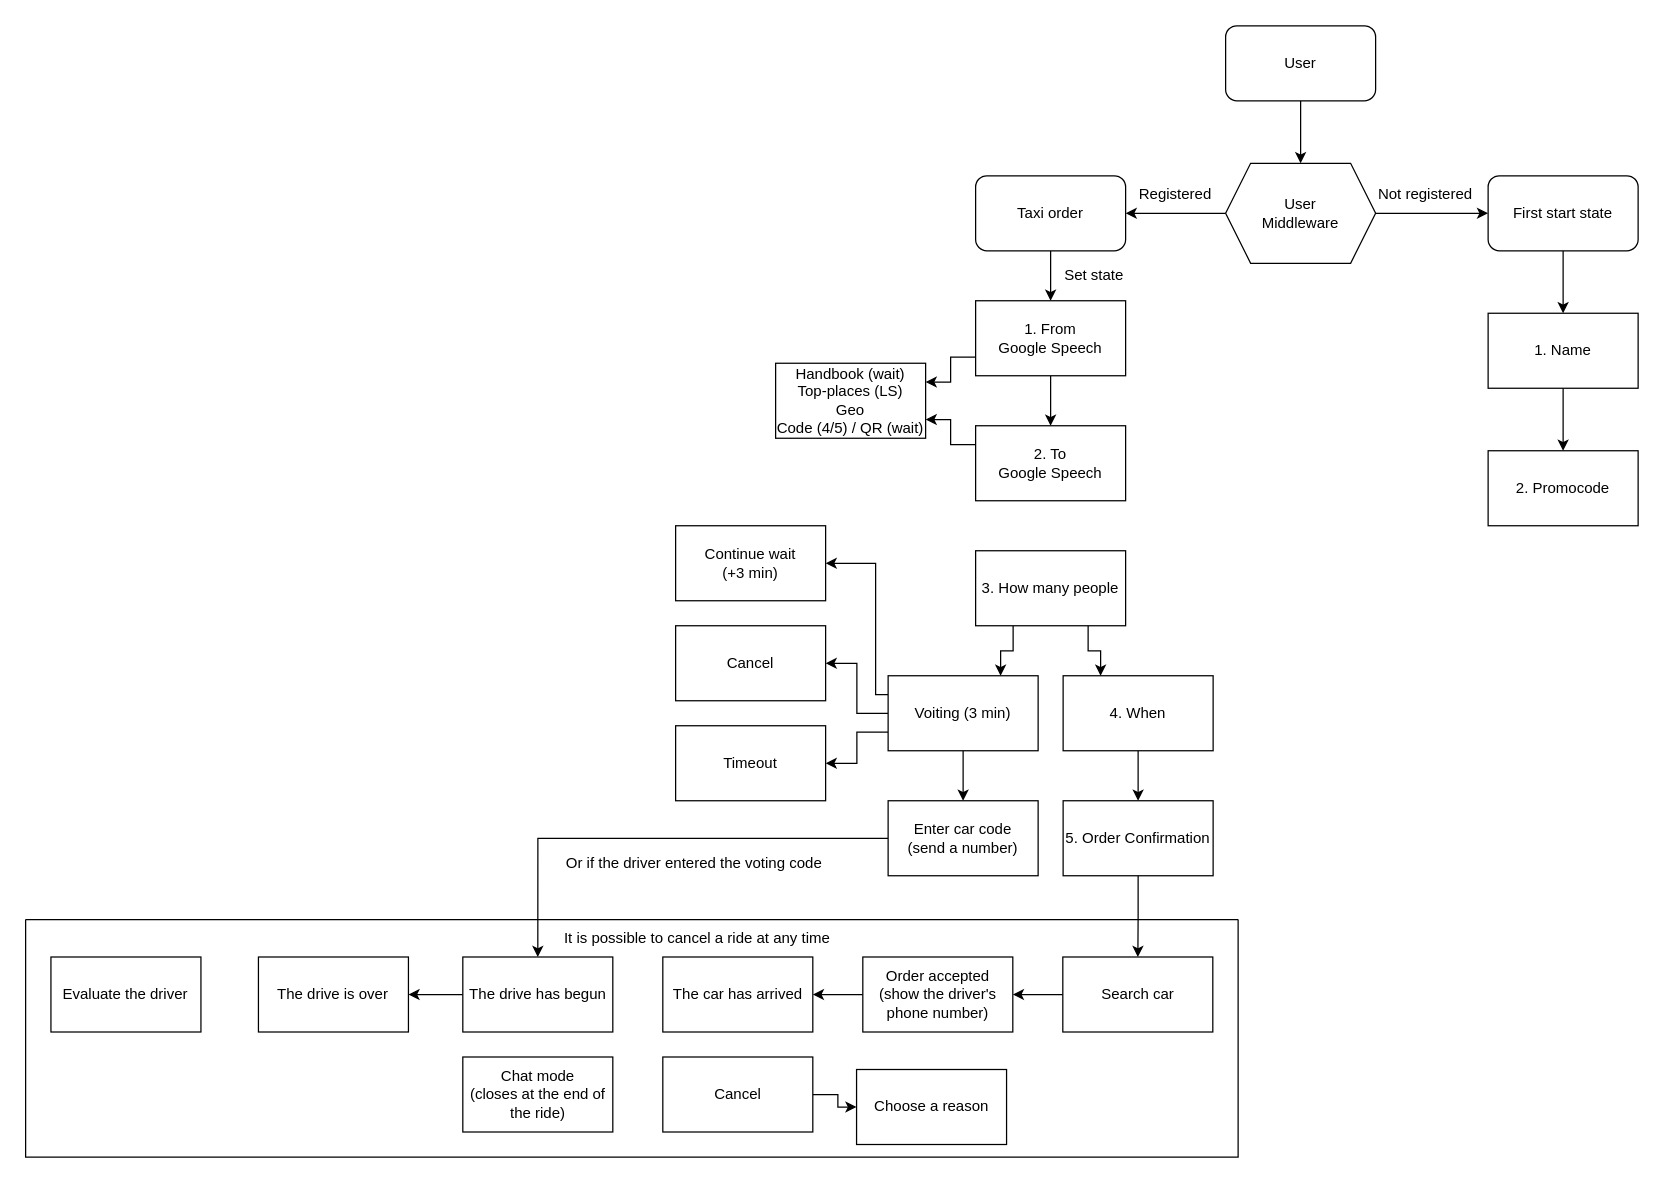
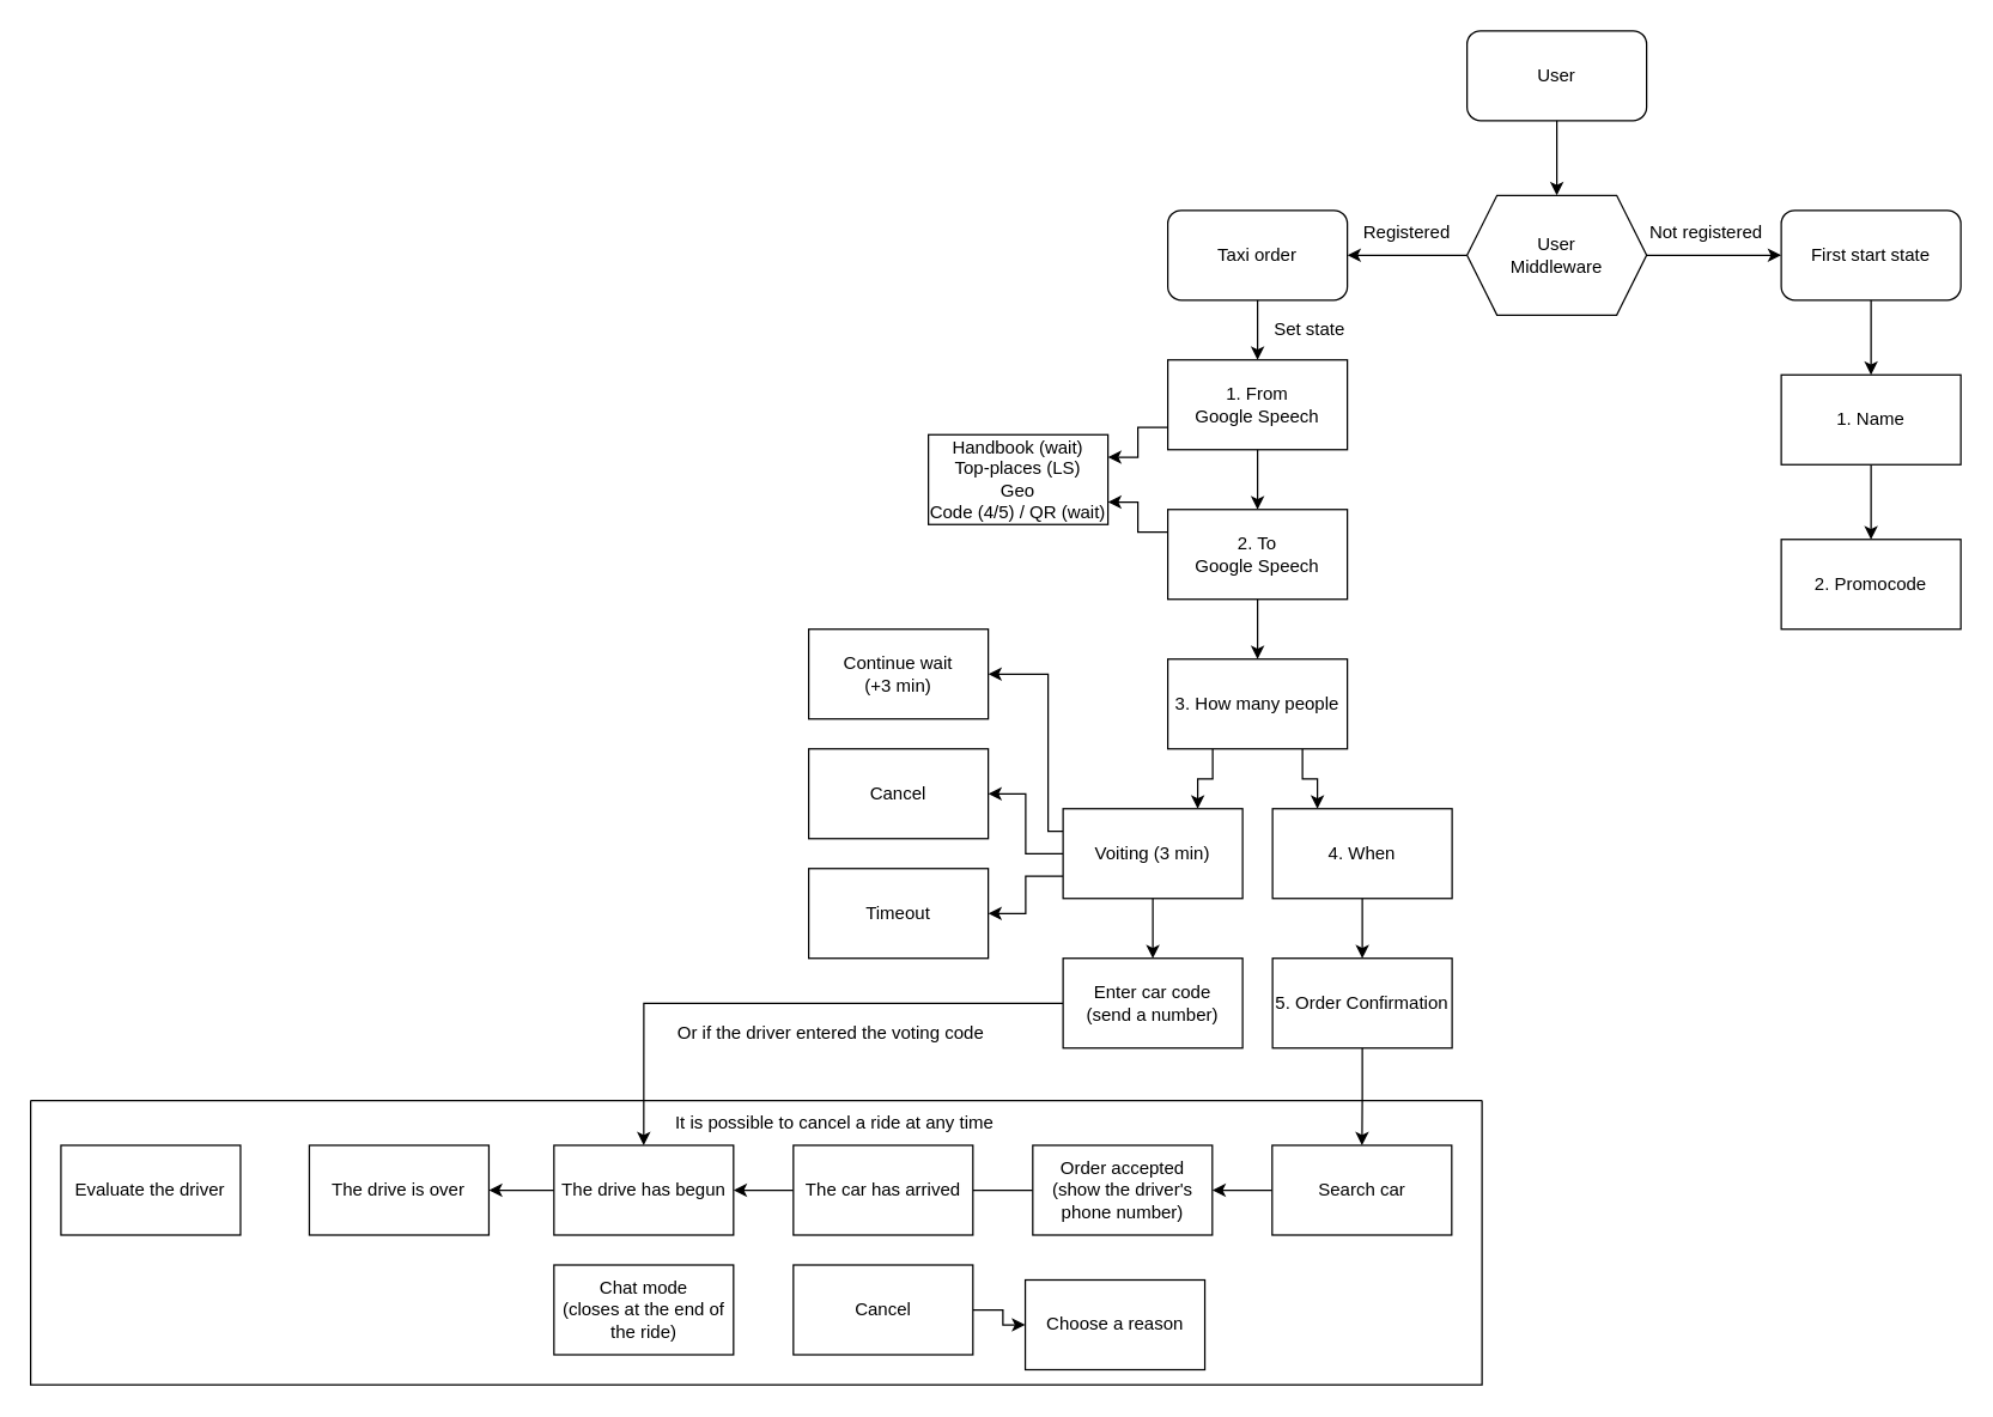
  <mxCell id="0" />
  <mxCell id="1" parent="0" />
  <mxCell id="2" value="" style="edgeStyle=orthogonalEdgeStyle;rounded=0;orthogonalLoop=1;jettySize=auto;html=1;" parent="1" source="3" target="6" edge="1"><mxGeometry relative="1" as="geometry" /></mxCell>
  <mxCell id="3" value="User" style="rounded=1;whiteSpace=wrap;html=1;" parent="1" vertex="1"><mxGeometry x="980" y="20" width="120" height="60" as="geometry" /></mxCell>
  <mxCell id="4" value="" style="edgeStyle=orthogonalEdgeStyle;rounded=0;orthogonalLoop=1;jettySize=auto;html=1;" parent="1" source="6" target="8" edge="1"><mxGeometry relative="1" as="geometry" /></mxCell>
  <mxCell id="5" value="" style="edgeStyle=orthogonalEdgeStyle;rounded=0;orthogonalLoop=1;jettySize=auto;html=1;" parent="1" source="6" edge="1"><mxGeometry relative="1" as="geometry"><mxPoint x="900" y="170" as="targetPoint" /></mxGeometry></mxCell>
  <mxCell id="6" value="User&lt;div&gt;Middleware&lt;/div&gt;" style="shape=hexagon;perimeter=hexagonPerimeter2;whiteSpace=wrap;html=1;fixedSize=1;" parent="1" vertex="1"><mxGeometry x="980" y="130" width="120" height="80" as="geometry" /></mxCell>
  <mxCell id="7" value="" style="edgeStyle=orthogonalEdgeStyle;rounded=0;orthogonalLoop=1;jettySize=auto;html=1;" parent="1" source="8" target="12" edge="1"><mxGeometry relative="1" as="geometry" /></mxCell>
  <mxCell id="8" value="First start state" style="rounded=1;whiteSpace=wrap;html=1;" parent="1" vertex="1"><mxGeometry x="1190" y="140" width="120" height="60" as="geometry" /></mxCell>
  <mxCell id="9" value="" style="edgeStyle=orthogonalEdgeStyle;rounded=0;orthogonalLoop=1;jettySize=auto;html=1;" parent="1" source="10" target="18" edge="1"><mxGeometry relative="1" as="geometry" /></mxCell>
  <mxCell id="10" value="Taxi order" style="rounded=1;whiteSpace=wrap;html=1;" parent="1" vertex="1"><mxGeometry x="780" y="140" width="120" height="60" as="geometry" /></mxCell>
  <mxCell id="11" value="" style="edgeStyle=orthogonalEdgeStyle;rounded=0;orthogonalLoop=1;jettySize=auto;html=1;" parent="1" source="12" edge="1"><mxGeometry relative="1" as="geometry"><mxPoint x="1250" y="360" as="targetPoint" /></mxGeometry></mxCell>
  <mxCell id="12" value="1. Name" style="rounded=0;whiteSpace=wrap;html=1;" parent="1" vertex="1"><mxGeometry x="1190" y="250" width="120" height="60" as="geometry" /></mxCell>
  <mxCell id="13" value="2. Promocode" style="rounded=0;whiteSpace=wrap;html=1;" parent="1" vertex="1"><mxGeometry x="1190" y="360" width="120" height="60" as="geometry" /></mxCell>
  <mxCell id="14" value="Not registered" style="text;html=1;align=center;verticalAlign=middle;whiteSpace=wrap;rounded=0;" parent="1" vertex="1"><mxGeometry x="1100" y="140" width="80" height="30" as="geometry" /></mxCell>
  <mxCell id="15" value="Registered" style="text;html=1;align=center;verticalAlign=middle;whiteSpace=wrap;rounded=0;" parent="1" vertex="1"><mxGeometry x="900" y="140" width="80" height="30" as="geometry" /></mxCell>
  <mxCell id="16" value="" style="edgeStyle=orthogonalEdgeStyle;rounded=0;orthogonalLoop=1;jettySize=auto;html=1;" parent="1" source="18" target="22" edge="1"><mxGeometry relative="1" as="geometry" /></mxCell>
  <mxCell id="17" style="edgeStyle=orthogonalEdgeStyle;rounded=0;orthogonalLoop=1;jettySize=auto;html=1;exitX=0;exitY=0.75;exitDx=0;exitDy=0;entryX=1;entryY=0.25;entryDx=0;entryDy=0;" parent="1" source="18" target="33" edge="1"><mxGeometry relative="1" as="geometry" /></mxCell>
  <mxCell id="18" value="1. From&lt;div&gt;Google Speech&lt;br&gt;&lt;/div&gt;" style="rounded=0;whiteSpace=wrap;html=1;" parent="1" vertex="1"><mxGeometry x="780" y="240" width="120" height="60" as="geometry" /></mxCell>
  <mxCell id="19" value="Set state" style="text;html=1;align=center;verticalAlign=middle;whiteSpace=wrap;rounded=0;" parent="1" vertex="1"><mxGeometry x="850" y="210" width="50" height="20" as="geometry" /></mxCell>
  <mxCell id="20" style="edgeStyle=orthogonalEdgeStyle;rounded=0;orthogonalLoop=1;jettySize=auto;html=1;exitX=0;exitY=0.25;exitDx=0;exitDy=0;entryX=1;entryY=0.75;entryDx=0;entryDy=0;" parent="1" source="22" target="33" edge="1"><mxGeometry relative="1" as="geometry" /></mxCell>
+ <mxCell id="21" value="" style="edgeStyle=orthogonalEdgeStyle;rounded=0;orthogonalLoop=1;jettySize=auto;html=1;" parent="1" source="22" target="27" edge="1"><mxGeometry relative="1" as="geometry" /></mxCell>
  <mxCell id="22" value="2. To&lt;div&gt;Google Speech&lt;/div&gt;" style="rounded=0;whiteSpace=wrap;html=1;" parent="1" vertex="1"><mxGeometry x="780" y="340" width="120" height="60" as="geometry" /></mxCell>
  <mxCell id="23" value="" style="edgeStyle=orthogonalEdgeStyle;rounded=0;orthogonalLoop=1;jettySize=auto;html=1;" parent="1" source="24" target="57" edge="1"><mxGeometry relative="1" as="geometry" /></mxCell>
  <mxCell id="24" value="4. When" style="rounded=0;whiteSpace=wrap;html=1;" parent="1" vertex="1"><mxGeometry x="850" y="540" width="120" height="60" as="geometry" /></mxCell>
  <mxCell id="25" style="edgeStyle=orthogonalEdgeStyle;rounded=0;orthogonalLoop=1;jettySize=auto;html=1;exitX=0.25;exitY=1;exitDx=0;exitDy=0;entryX=0.75;entryY=0;entryDx=0;entryDy=0;" parent="1" source="27" target="32" edge="1"><mxGeometry relative="1" as="geometry"><Array as="points"><mxPoint x="810" y="520" /><mxPoint x="800" y="520" /></Array></mxGeometry></mxCell>
  <mxCell id="26" style="edgeStyle=orthogonalEdgeStyle;rounded=0;orthogonalLoop=1;jettySize=auto;html=1;exitX=0.75;exitY=1;exitDx=0;exitDy=0;entryX=0.25;entryY=0;entryDx=0;entryDy=0;" parent="1" source="27" target="24" edge="1"><mxGeometry relative="1" as="geometry" /></mxCell>
  <mxCell id="27" value="3. How many people" style="rounded=0;whiteSpace=wrap;html=1;" parent="1" vertex="1"><mxGeometry x="780" y="440" width="120" height="60" as="geometry" /></mxCell>
  <mxCell id="28" value="" style="edgeStyle=orthogonalEdgeStyle;rounded=0;orthogonalLoop=1;jettySize=auto;html=1;" parent="1" source="32" target="38" edge="1"><mxGeometry relative="1" as="geometry" /></mxCell>
  <mxCell id="29" style="edgeStyle=orthogonalEdgeStyle;rounded=0;orthogonalLoop=1;jettySize=auto;html=1;exitX=0;exitY=0.75;exitDx=0;exitDy=0;" parent="1" source="32" target="36" edge="1"><mxGeometry relative="1" as="geometry" /></mxCell>
  <mxCell id="30" style="edgeStyle=orthogonalEdgeStyle;rounded=0;orthogonalLoop=1;jettySize=auto;html=1;exitX=0;exitY=0.5;exitDx=0;exitDy=0;" parent="1" source="32" target="35" edge="1"><mxGeometry relative="1" as="geometry" /></mxCell>
  <mxCell id="31" style="edgeStyle=orthogonalEdgeStyle;rounded=0;orthogonalLoop=1;jettySize=auto;html=1;exitX=0;exitY=0.25;exitDx=0;exitDy=0;" parent="1" source="32" target="34" edge="1"><mxGeometry relative="1" as="geometry"><Array as="points"><mxPoint x="700" y="555" /><mxPoint x="700" y="450" /></Array></mxGeometry></mxCell>
  <mxCell id="32" value="Voiting (3 min)" style="rounded=0;whiteSpace=wrap;html=1;" parent="1" vertex="1"><mxGeometry x="710" y="540" width="120" height="60" as="geometry" /></mxCell>
  <mxCell id="33" value="Handbook (wait)&lt;div&gt;Top-places (LS)&lt;/div&gt;&lt;div&gt;Geo&lt;/div&gt;&lt;div&gt;Code (4/5) / QR (wait)&lt;/div&gt;" style="rounded=0;whiteSpace=wrap;html=1;" parent="1" vertex="1"><mxGeometry y="290" width="120" height="60" as="geometry" x="620" /></mxCell>
  <mxCell id="34" value="Continue wait&lt;div&gt;(+3 min)&lt;/div&gt;" style="rounded=0;whiteSpace=wrap;html=1;" parent="1" vertex="1"><mxGeometry x="540" y="420" width="120" height="60" as="geometry" /></mxCell>
  <mxCell id="35" value="Cancel" style="rounded=0;whiteSpace=wrap;html=1;" parent="1" vertex="1"><mxGeometry x="540" y="500" width="120" height="60" as="geometry" /></mxCell>
  <mxCell id="36" value="Timeout" style="rounded=0;whiteSpace=wrap;html=1;" parent="1" vertex="1"><mxGeometry x="540" y="580" width="120" height="60" as="geometry" /></mxCell>
  <mxCell id="37" style="edgeStyle=orthogonalEdgeStyle;rounded=0;orthogonalLoop=1;jettySize=auto;html=1;entryX=0.5;entryY=0;entryDx=0;entryDy=0;" parent="1" source="38" target="48" edge="1"><mxGeometry relative="1" as="geometry" /></mxCell>
  <mxCell id="38" value="Enter car code&lt;div&gt;(send a number)&lt;/div&gt;" style="rounded=0;whiteSpace=wrap;html=1;" parent="1" vertex="1"><mxGeometry x="710" y="640" width="120" height="60" as="geometry" /></mxCell>
  <mxCell id="39" value="Or if the driver entered the voting code" style="text;html=1;align=center;verticalAlign=middle;whiteSpace=wrap;rounded=0;" parent="1" vertex="1"><mxGeometry x="440" y="675" width="230" height="30" as="geometry" /></mxCell>
  <mxCell id="40" value="" style="swimlane;startSize=0;" parent="1" vertex="1"><mxGeometry x="20" y="735" width="970" height="190" as="geometry"><mxRectangle x="-600" y="680" width="50" height="40" as="alternateBounds" /></mxGeometry></mxCell>
  <mxCell id="41" value="" style="edgeStyle=orthogonalEdgeStyle;rounded=0;orthogonalLoop=1;jettySize=auto;html=1;" parent="40" source="45" target="46" edge="1"><mxGeometry relative="1" as="geometry" /></mxCell>
- <mxCell id="42" value="" style="edgeStyle=orthogonalEdgeStyle;rounded=0;orthogonalLoop=1;jettySize=auto;html=1;" parent="40" source="46" target="47" edge="1"><mxGeometry relative="1" as="geometry" /></mxCell>
+ <mxCell id="42" value="" style="edgeStyle=orthogonalEdgeStyle;rounded=0;orthogonalLoop=1;jettySize=auto;html=1;endArrow=none;" parent="40" source="46" target="47" edge="1"><mxGeometry relative="1" as="geometry" /></mxCell>
+ <mxCell id="43" value="" style="edgeStyle=orthogonalEdgeStyle;rounded=0;orthogonalLoop=1;jettySize=auto;html=1;" parent="40" source="47" target="48" edge="1"><mxGeometry relative="1" as="geometry" /></mxCell>
  <mxCell id="44" value="" style="edgeStyle=orthogonalEdgeStyle;rounded=0;orthogonalLoop=1;jettySize=auto;html=1;" parent="40" source="48" target="49" edge="1"><mxGeometry relative="1" as="geometry" /></mxCell>
  <mxCell id="45" value="Search car" style="rounded=0;whiteSpace=wrap;html=1;" parent="40" vertex="1"><mxGeometry x="829.75" y="30" width="120" height="60" as="geometry" /></mxCell>
  <mxCell id="46" value="Order accepted&lt;div&gt;(show the driver's phone number)&lt;/div&gt;" style="rounded=0;whiteSpace=wrap;html=1;" parent="40" vertex="1"><mxGeometry x="669.75" y="30" width="120" height="60" as="geometry" /></mxCell>
  <mxCell id="47" value="The car has arrived" style="rounded=0;whiteSpace=wrap;html=1;" parent="40" vertex="1"><mxGeometry x="509.75" y="30" width="120" height="60" as="geometry" /></mxCell>
  <mxCell id="48" value="The drive has begun" style="rounded=0;whiteSpace=wrap;html=1;" parent="40" vertex="1"><mxGeometry x="349.75" y="30" width="120" height="60" as="geometry" /></mxCell>
  <mxCell id="49" value="The drive is over" style="rounded=0;whiteSpace=wrap;html=1;" parent="40" vertex="1"><mxGeometry x="186.25" y="30" width="120" height="60" as="geometry" /></mxCell>
  <mxCell id="50" value="It is possible to cancel a ride at any time" style="text;html=1;align=center;verticalAlign=middle;whiteSpace=wrap;rounded=0;" parent="40" vertex="1"><mxGeometry x="420" width="234.75" height="30" as="geometry" /></mxCell>
  <mxCell id="51" value="Evaluate the driver" style="rounded=0;whiteSpace=wrap;html=1;" parent="40" vertex="1"><mxGeometry x="20.25" y="30" width="120" height="60" as="geometry" /></mxCell>
  <mxCell id="52" value="Chat mode&lt;div&gt;(closes at the end of the ride)&lt;/div&gt;" style="rounded=0;whiteSpace=wrap;html=1;" parent="40" vertex="1"><mxGeometry x="349.75" y="110" width="120" height="60" as="geometry" /></mxCell>
  <mxCell id="53" value="" style="edgeStyle=orthogonalEdgeStyle;rounded=0;orthogonalLoop=1;jettySize=auto;html=1;" parent="40" source="54" target="55" edge="1"><mxGeometry relative="1" as="geometry" /></mxCell>
  <mxCell id="54" value="Cancel" style="rounded=0;whiteSpace=wrap;html=1;" parent="40" vertex="1"><mxGeometry x="509.75" y="110" width="120" height="60" as="geometry" /></mxCell>
  <mxCell id="55" value="Choose a reason" style="rounded=0;whiteSpace=wrap;html=1;" parent="40" vertex="1"><mxGeometry x="664.75" y="120" width="120" height="60" as="geometry" /></mxCell>
  <mxCell id="56" value="" style="edgeStyle=orthogonalEdgeStyle;rounded=0;orthogonalLoop=1;jettySize=auto;html=1;" parent="1" source="57" target="45" edge="1"><mxGeometry relative="1" as="geometry" /></mxCell>
  <mxCell id="57" value="5.&amp;nbsp;Order Confirmation" style="rounded=0;whiteSpace=wrap;html=1;" parent="1" vertex="1"><mxGeometry x="850" y="640" width="120" height="60" as="geometry" /></mxCell>
